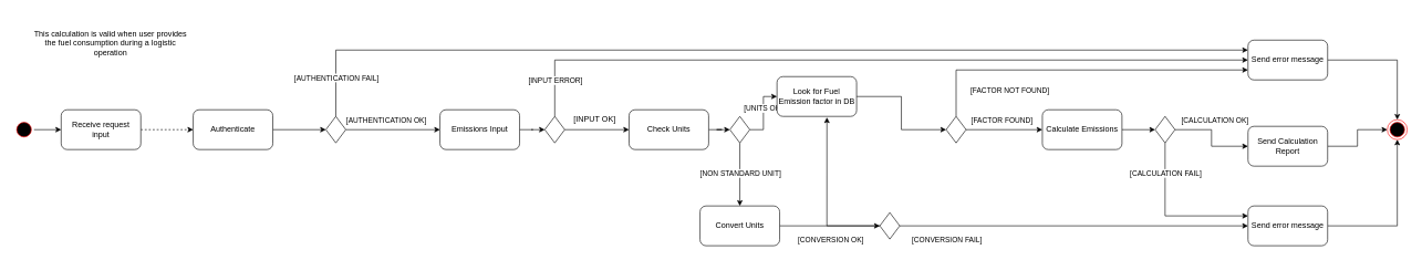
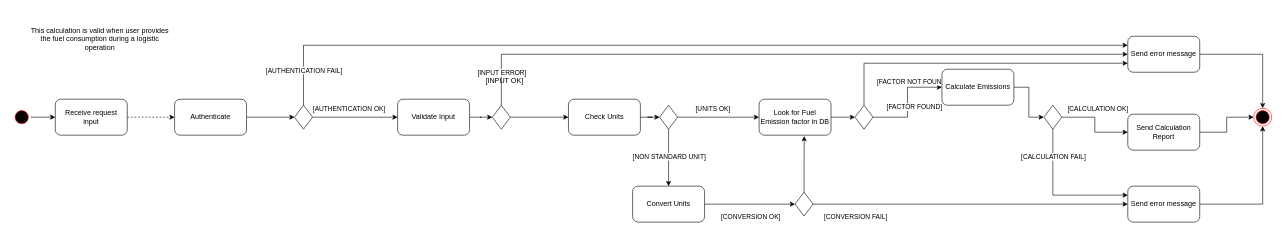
  <mxCell id="0" />
  <mxCell id="1" parent="0" />
  <mxCell id="2" style="edgeStyle=orthogonalEdgeStyle;rounded=0;orthogonalLoop=1;jettySize=auto;html=1;dashed=1;" parent="1" source="3" target="7" edge="1"><mxGeometry relative="1" as="geometry" /></mxCell>
  <mxCell id="3" value="Receive request &lt;br&gt;input" style="rounded=1;whiteSpace=wrap;html=1;" parent="1" vertex="1"><mxGeometry x="91" y="165" width="120" height="60" as="geometry" /></mxCell>
  <mxCell id="4" style="edgeStyle=orthogonalEdgeStyle;rounded=0;orthogonalLoop=1;jettySize=auto;html=1;exitX=1;exitY=0.5;exitDx=0;exitDy=0;entryX=0;entryY=0.5;entryDx=0;entryDy=0;" parent="1" source="5" target="3" edge="1"><mxGeometry relative="1" as="geometry" /></mxCell>
  <mxCell id="5" value="" style="ellipse;shape=startState;fillColor=#000000;strokeColor=#ff0000;" parent="1" vertex="1"><mxGeometry x="20" y="180" width="30" height="30" as="geometry" /></mxCell>
  <mxCell id="6" style="edgeStyle=orthogonalEdgeStyle;rounded=0;orthogonalLoop=1;jettySize=auto;html=1;entryX=0;entryY=0.5;entryDx=0;entryDy=0;" parent="1" source="7" target="12" edge="1"><mxGeometry relative="1" as="geometry" /></mxCell>
  <mxCell id="7" value="Authenticate" style="whiteSpace=wrap;html=1;rounded=1;" parent="1" vertex="1"><mxGeometry x="290" y="165" width="120" height="60" as="geometry" /></mxCell>
  <mxCell id="8" value="" style="edgeStyle=orthogonalEdgeStyle;rounded=0;orthogonalLoop=1;jettySize=auto;html=1;" parent="1" source="12" target="14" edge="1"><mxGeometry relative="1" as="geometry" /></mxCell>
  <mxCell id="9" value="[AUTHENTICATION OK]" style="edgeLabel;html=1;align=center;verticalAlign=middle;resizable=0;points=[];" parent="8" vertex="1" connectable="0"><mxGeometry x="-0.386" y="1" relative="1" as="geometry"><mxPoint x="16" y="-14" as="offset" /></mxGeometry></mxCell>
  <mxCell id="10" style="edgeStyle=orthogonalEdgeStyle;rounded=0;orthogonalLoop=1;jettySize=auto;html=1;entryX=0;entryY=0.25;entryDx=0;entryDy=0;" parent="1" source="12" target="45" edge="1"><mxGeometry relative="1" as="geometry"><Array as="points"><mxPoint x="505" y="75" /></Array><mxPoint x="1810" y="70" as="targetPoint" /></mxGeometry></mxCell>
  <mxCell id="11" value="[AUTHENTICATION FAIL]" style="edgeLabel;html=1;align=center;verticalAlign=middle;resizable=0;points=[];" parent="10" vertex="1" connectable="0"><mxGeometry x="-0.916" relative="1" as="geometry"><mxPoint y="3" as="offset" /></mxGeometry></mxCell>
  <mxCell id="12" value="" style="rhombus;whiteSpace=wrap;html=1;" parent="1" vertex="1"><mxGeometry x="490" y="175" width="30" height="40" as="geometry" /></mxCell>
  <mxCell id="13" style="edgeStyle=orthogonalEdgeStyle;rounded=0;orthogonalLoop=1;jettySize=auto;html=1;" parent="1" source="14" target="18" edge="1"><mxGeometry relative="1" as="geometry" /></mxCell>
- <mxCell id="14" value="Emissions Input" style="whiteSpace=wrap;html=1;rounded=1;" parent="1" vertex="1"><mxGeometry x="662" y="165" width="120" height="60" as="geometry" /></mxCell>
+ <mxCell id="14" value="Validate Input" style="whiteSpace=wrap;html=1;rounded=1;" parent="1" vertex="1"><mxGeometry x="662" y="165" width="120" height="60" as="geometry" /></mxCell>
  <mxCell id="15" value="" style="edgeStyle=orthogonalEdgeStyle;rounded=0;orthogonalLoop=1;jettySize=auto;html=1;" parent="1" source="18" target="20" edge="1"><mxGeometry relative="1" as="geometry" /></mxCell>
  <mxCell id="16" style="edgeStyle=orthogonalEdgeStyle;rounded=0;orthogonalLoop=1;jettySize=auto;html=1;entryX=0;entryY=0.5;entryDx=0;entryDy=0;" parent="1" source="18" edge="1" target="45"><mxGeometry relative="1" as="geometry"><mxPoint x="835" y="90" as="targetPoint" /><Array as="points"><mxPoint x="835" y="90" /></Array></mxGeometry></mxCell>
  <mxCell id="17" value="[INPUT ERROR]" style="edgeLabel;html=1;align=center;verticalAlign=middle;resizable=0;points=[];" parent="16" vertex="1" connectable="0"><mxGeometry x="0.17" y="1" relative="1" as="geometry"><mxPoint x="-576" y="31" as="offset" /></mxGeometry></mxCell>
  <mxCell id="18" value="" style="rhombus;whiteSpace=wrap;html=1;" parent="1" vertex="1"><mxGeometry x="820" y="175" width="30" height="40" as="geometry" /></mxCell>
  <mxCell id="19" style="edgeStyle=orthogonalEdgeStyle;rounded=0;orthogonalLoop=1;jettySize=auto;html=1;entryX=0;entryY=0.5;entryDx=0;entryDy=0;" parent="1" source="20" target="25" edge="1"><mxGeometry relative="1" as="geometry" /></mxCell>
  <mxCell id="20" value="Check Units" style="whiteSpace=wrap;html=1;rounded=1;" parent="1" vertex="1"><mxGeometry x="947" y="165" width="120" height="60" as="geometry" /></mxCell>
  <mxCell id="21" value="" style="edgeStyle=orthogonalEdgeStyle;rounded=0;orthogonalLoop=1;jettySize=auto;html=1;" parent="1" source="25" target="27" edge="1"><mxGeometry relative="1" as="geometry"><mxPoint x="1060" y="195" as="targetPoint" /></mxGeometry></mxCell>
  <mxCell id="22" value="[UNITS OK]" style="edgeLabel;html=1;align=center;verticalAlign=middle;resizable=0;points=[];" parent="21" vertex="1" connectable="0"><mxGeometry x="-0.146" y="1" relative="1" as="geometry"><mxPoint y="-14" as="offset" /></mxGeometry></mxCell>
  <mxCell id="23" value="" style="edgeStyle=orthogonalEdgeStyle;rounded=0;orthogonalLoop=1;jettySize=auto;html=1;" parent="1" source="25" target="48" edge="1"><mxGeometry relative="1" as="geometry" /></mxCell>
  <mxCell id="24" value="[NON STANDARD UNIT]" style="edgeLabel;html=1;align=center;verticalAlign=middle;resizable=0;points=[];" parent="23" vertex="1" connectable="0"><mxGeometry x="-0.179" relative="1" as="geometry"><mxPoint y="6" as="offset" /></mxGeometry></mxCell>
  <mxCell id="25" value="" style="rhombus;whiteSpace=wrap;html=1;" parent="1" vertex="1"><mxGeometry x="1099" y="175" width="30" height="40" as="geometry" /></mxCell>
  <mxCell id="26" style="edgeStyle=orthogonalEdgeStyle;rounded=0;orthogonalLoop=1;jettySize=auto;html=1;entryX=0;entryY=0.5;entryDx=0;entryDy=0;" parent="1" source="27" target="32" edge="1"><mxGeometry relative="1" as="geometry" /></mxCell>
- <mxCell id="27" value="Look for Fuel Emission factor in DB" style="rounded=1;whiteSpace=wrap;html=1;" parent="1" vertex="1"><mxGeometry x="1170" y="115" width="120" height="60" as="geometry" /></mxCell>
+ <mxCell id="27" value="Look for Fuel Emission factor in DB" style="rounded=1;whiteSpace=wrap;html=1;" parent="1" vertex="1"><mxGeometry x="1265" y="165" width="120" height="60" as="geometry" /></mxCell>
  <mxCell id="28" value="" style="edgeStyle=orthogonalEdgeStyle;rounded=0;orthogonalLoop=1;jettySize=auto;html=1;" parent="1" source="32" target="34" edge="1"><mxGeometry relative="1" as="geometry" /></mxCell>
  <mxCell id="29" value="[FACTOR FOUND]" style="edgeLabel;html=1;align=center;verticalAlign=middle;resizable=0;points=[];" parent="28" vertex="1" connectable="0"><mxGeometry x="-0.277" relative="1" as="geometry"><mxPoint x="11" y="-15" as="offset" /></mxGeometry></mxCell>
  <mxCell id="30" style="edgeStyle=orthogonalEdgeStyle;rounded=0;orthogonalLoop=1;jettySize=auto;html=1;entryX=0;entryY=0.75;entryDx=0;entryDy=0;" parent="1" source="32" edge="1" target="45"><mxGeometry relative="1" as="geometry"><mxPoint x="1440" y="90" as="targetPoint" /><Array as="points"><mxPoint x="1440" y="105" /></Array></mxGeometry></mxCell>
  <mxCell id="31" value="[FACTOR NOT FOUND]" style="edgeLabel;html=1;align=center;verticalAlign=middle;resizable=0;points=[];" parent="30" vertex="1" connectable="0"><mxGeometry x="0.189" relative="1" as="geometry"><mxPoint x="-153" y="30" as="offset" /></mxGeometry></mxCell>
  <mxCell id="32" value="" style="rhombus;whiteSpace=wrap;html=1;" parent="1" vertex="1"><mxGeometry x="1425" y="175" width="30" height="40" as="geometry" /></mxCell>
  <mxCell id="33" style="edgeStyle=orthogonalEdgeStyle;rounded=0;orthogonalLoop=1;jettySize=auto;html=1;entryX=0;entryY=0.5;entryDx=0;entryDy=0;" parent="1" source="34" target="39" edge="1"><mxGeometry relative="1" as="geometry" /></mxCell>
- <mxCell id="34" value="Calculate Emissions" style="whiteSpace=wrap;html=1;rounded=1;" parent="1" vertex="1"><mxGeometry x="1570" y="165" width="120" height="60" as="geometry" /></mxCell>
+ <mxCell id="34" value="Calculate Emissions" style="whiteSpace=wrap;html=1;rounded=1;" parent="1" vertex="1"><mxGeometry x="1570" y="115" width="120" height="60" as="geometry" /></mxCell>
  <mxCell id="35" value="" style="edgeStyle=orthogonalEdgeStyle;rounded=0;orthogonalLoop=1;jettySize=auto;html=1;" parent="1" source="39" target="41" edge="1"><mxGeometry relative="1" as="geometry" /></mxCell>
  <mxCell id="36" value="[CALCULATION OK]" style="edgeLabel;html=1;align=center;verticalAlign=middle;resizable=0;points=[];" parent="35" vertex="1" connectable="0"><mxGeometry x="-0.297" y="1" relative="1" as="geometry"><mxPoint x="12" y="-14" as="offset" /></mxGeometry></mxCell>
  <mxCell id="37" style="edgeStyle=orthogonalEdgeStyle;rounded=0;orthogonalLoop=1;jettySize=auto;html=1;entryX=0;entryY=0.25;entryDx=0;entryDy=0;" parent="1" source="39" edge="1" target="54"><mxGeometry relative="1" as="geometry"><mxPoint x="1755" y="340" as="targetPoint" /><Array as="points"><mxPoint x="1755" y="325" /></Array></mxGeometry></mxCell>
  <mxCell id="38" value="[CALCULATION FAIL]" style="edgeLabel;html=1;align=center;verticalAlign=middle;resizable=0;points=[];" parent="37" vertex="1" connectable="0"><mxGeometry x="-0.147" relative="1" as="geometry"><mxPoint y="-55" as="offset" /></mxGeometry></mxCell>
  <mxCell id="39" value="" style="rhombus;whiteSpace=wrap;html=1;" parent="1" vertex="1"><mxGeometry x="1740" y="175" width="30" height="40" as="geometry" /></mxCell>
  <mxCell id="40" style="edgeStyle=orthogonalEdgeStyle;rounded=0;orthogonalLoop=1;jettySize=auto;html=1;" parent="1" source="41" target="42" edge="1"><mxGeometry relative="1" as="geometry" /></mxCell>
  <mxCell id="41" value="Send Calculation Report" style="whiteSpace=wrap;html=1;rounded=1;" parent="1" vertex="1"><mxGeometry x="1880" y="190" width="120" height="60" as="geometry" /></mxCell>
  <mxCell id="42" value="" style="ellipse;shape=endState;fillColor=#000000;strokeColor=#ff0000" parent="1" vertex="1"><mxGeometry x="2090" y="180" width="30" height="30" as="geometry" /></mxCell>
- <mxCell id="43" value="[INPUT OK]" style="text;html=1;align=center;verticalAlign=middle;resizable=0;points=[];autosize=1;strokeColor=none;fillColor=none;" parent="1" vertex="1"><mxGeometry x="850" y="165" width="90" height="30" as="geometry" /></mxCell>
+ <mxCell id="43" value="[INPUT OK]" style="text;html=1;align=center;verticalAlign=middle;resizable=0;points=[];autosize=1;strokeColor=none;fillColor=none;" parent="1" vertex="1"><mxGeometry x="795" y="120" width="90" height="30" as="geometry" /></mxCell>
  <mxCell id="44" style="edgeStyle=orthogonalEdgeStyle;rounded=0;orthogonalLoop=1;jettySize=auto;html=1;" parent="1" source="45" target="42" edge="1"><mxGeometry relative="1" as="geometry" /></mxCell>
  <mxCell id="45" value="Send error message" style="rounded=1;whiteSpace=wrap;html=1;" parent="1" vertex="1"><mxGeometry x="1880" y="60" width="120" height="60" as="geometry" /></mxCell>
  <mxCell id="46" style="edgeStyle=orthogonalEdgeStyle;rounded=0;orthogonalLoop=1;jettySize=auto;html=1;entryX=0;entryY=0.5;entryDx=0;entryDy=0;" parent="1" source="48" target="52" edge="1"><mxGeometry relative="1" as="geometry" /></mxCell>
  <mxCell id="47" value="[CONVERSION OK]" style="edgeLabel;html=1;align=center;verticalAlign=middle;resizable=0;points=[];" parent="46" vertex="1" connectable="0"><mxGeometry x="-0.103" relative="1" as="geometry"><mxPoint x="8" y="20" as="offset" /></mxGeometry></mxCell>
  <mxCell id="48" value="Convert Units" style="whiteSpace=wrap;html=1;rounded=1;" parent="1" vertex="1"><mxGeometry x="1054" y="310" width="120" height="60" as="geometry" /></mxCell>
  <mxCell id="49" style="edgeStyle=orthogonalEdgeStyle;rounded=0;orthogonalLoop=1;jettySize=auto;html=1;entryX=0.627;entryY=1.024;entryDx=0;entryDy=0;entryPerimeter=0;" parent="1" source="52" target="27" edge="1"><mxGeometry relative="1" as="geometry" /></mxCell>
  <mxCell id="50" style="edgeStyle=orthogonalEdgeStyle;rounded=0;orthogonalLoop=1;jettySize=auto;html=1;entryX=0;entryY=0.5;entryDx=0;entryDy=0;" parent="1" source="52" target="54" edge="1"><mxGeometry relative="1" as="geometry" /></mxCell>
  <mxCell id="51" value="[CONVERSION FAIL]" style="edgeLabel;html=1;align=center;verticalAlign=middle;resizable=0;points=[];" parent="50" vertex="1" connectable="0"><mxGeometry x="-0.747" y="-2" relative="1" as="geometry"><mxPoint x="4" y="18" as="offset" /></mxGeometry></mxCell>
  <mxCell id="52" value="" style="rhombus;whiteSpace=wrap;html=1;" parent="1" vertex="1"><mxGeometry x="1325" y="320" width="30" height="40" as="geometry" /></mxCell>
  <mxCell id="53" style="edgeStyle=orthogonalEdgeStyle;rounded=0;orthogonalLoop=1;jettySize=auto;html=1;entryX=0.5;entryY=1;entryDx=0;entryDy=0;" parent="1" source="54" target="42" edge="1"><mxGeometry relative="1" as="geometry" /></mxCell>
  <mxCell id="54" value="Send error message" style="rounded=1;whiteSpace=wrap;html=1;" parent="1" vertex="1"><mxGeometry x="1880" y="310" width="120" height="60" as="geometry" /></mxCell>
  <mxCell id="55" value="This calculation is valid when user provides the fuel consumption during a logistic operation" style="text;html=1;strokeColor=none;fillColor=none;align=center;verticalAlign=middle;whiteSpace=wrap;rounded=0;" vertex="1" parent="1"><mxGeometry x="41" y="20" width="249" height="90" as="geometry" /></mxCell>
